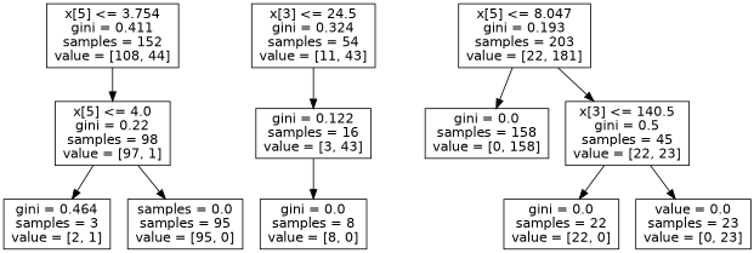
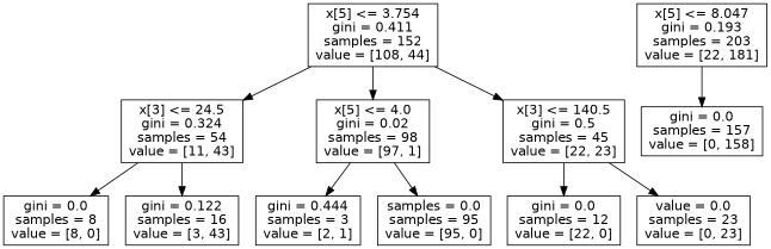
  digraph {
    node [fontname=helvetica shape=box]
    edge [fontname=helvetica]
    n1 [label="x[5] <= 3.754\ngini = 0.411\nsamples = 152\nvalue = [108, 44]"]
    n2 [label="x[3] <= 24.5\ngini = 0.324\nsamples = 54\nvalue = [11, 43]"]
-   n3 [label="x[5] <= 4.0\ngini = 0.22\nsamples = 98\nvalue = [97, 1]"]
+   n3 [label="x[5] <= 4.0\ngini = 0.02\nsamples = 98\nvalue = [97, 1]"]
    n4 [label="x[5] <= 8.047\ngini = 0.193\nsamples = 203\nvalue = [22, 181]"]
-   n5 [label="gini = 0.0\nsamples = 158\nvalue = [0, 158]"]
+   n5 [label="gini = 0.0\nsamples = 157\nvalue = [0, 158]"]
    n6 [label="x[3] <= 140.5\ngini = 0.5\nsamples = 45\nvalue = [22, 23]"]
    n7 [label="gini = 0.0\nsamples = 8\nvalue = [8, 0]"]
    n8 [label="gini = 0.122\nsamples = 16\nvalue = [3, 43]"]
-   n9 [label="gini = 0.464\nsamples = 3\nvalue = [2, 1]"]
+   n9 [label="gini = 0.444\nsamples = 3\nvalue = [2, 1]"]
    n10 [label="samples = 0.0\nsamples = 95\nvalue = [95, 0]"]
-   n11 [label="gini = 0.0\nsamples = 22\nvalue = [22, 0]"]
+   n11 [label="gini = 0.0\nsamples = 12\nvalue = [22, 0]"]
    n12 [label="value = 0.0\nsamples = 23\nvalue = [0, 23]"]
+   n1 -> n2
    n1 -> n3
-   n8 -> n7
+   n2 -> n7
    n2 -> n8
    n3 -> n9
    n3 -> n10
    n4 -> n5
-   n4 -> n6
+   n1 -> n6
    n6 -> n11
    n6 -> n12
  }
